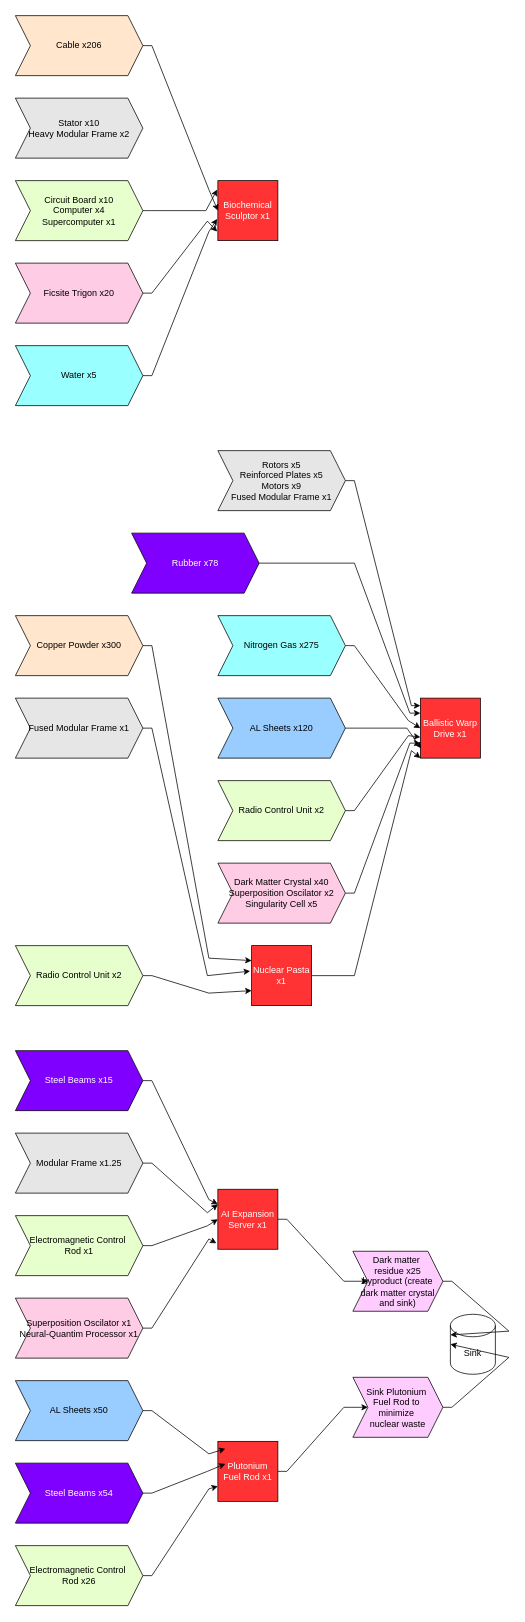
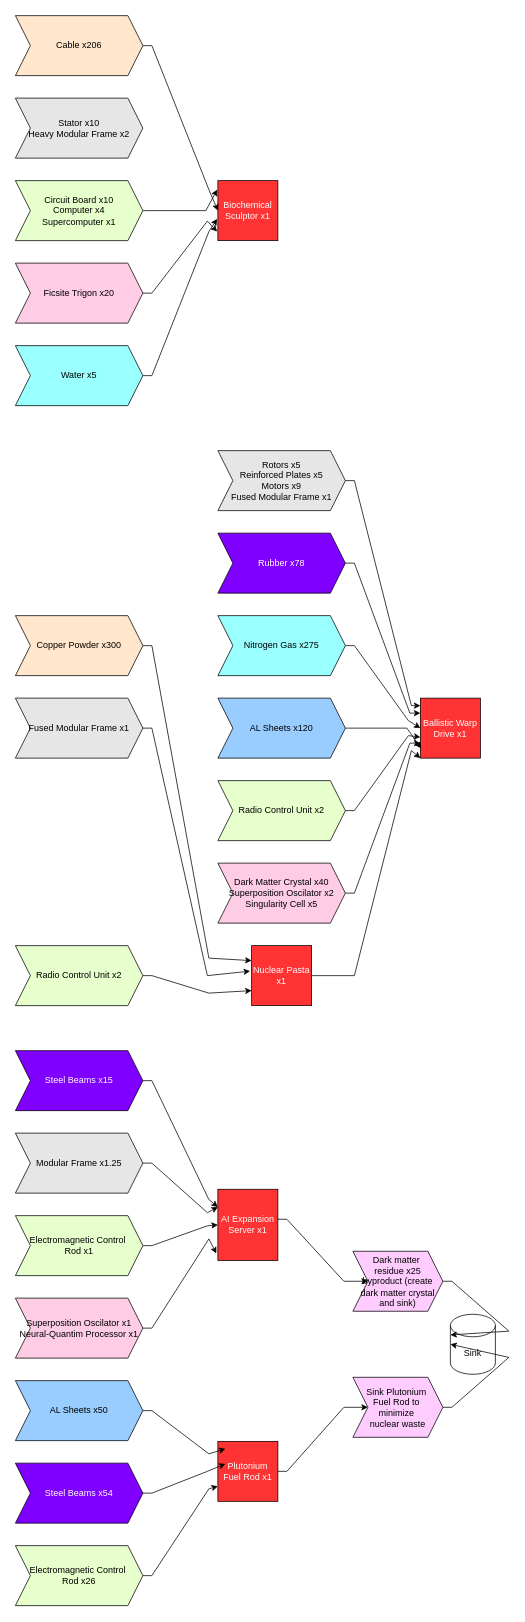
  <mxCell id="0" />
  <mxCell id="1" parent="0" />
  <mxCell id="2" value="Ballistic Warp Drive x1" style="whiteSpace=wrap;html=1;aspect=fixed;fillColor=#FF3333;fontColor=#FFFFFF;" parent="1" vertex="1"><mxGeometry x="560" y="930" width="80" height="80" as="geometry" /></mxCell>
  <mxCell id="3" value="Biochemical Sculptor x1" style="whiteSpace=wrap;html=1;aspect=fixed;fillColor=#FF3333;fontColor=#FFFFFF;" parent="1" vertex="1"><mxGeometry x="290" y="240" width="80" height="80" as="geometry" /></mxCell>
  <mxCell id="4" style="edgeStyle=orthogonalEdgeStyle;rounded=0;orthogonalLoop=1;jettySize=auto;html=1;entryX=0;entryY=1;entryDx=0;entryDy=0;noEdgeStyle=1;orthogonal=1;" edge="1" parent="1" source="5" target="2"><mxGeometry relative="1" as="geometry"><mxPoint x="420" y="830" as="targetPoint" /><Array as="points"><mxPoint x="472" y="1300" /><mxPoint x="548" y="1000" /></Array></mxGeometry></mxCell>
  <mxCell id="5" value="Nuclear Pasta&lt;div&gt;x1&lt;/div&gt;" style="whiteSpace=wrap;html=1;aspect=fixed;fillColor=#FF3333;fontColor=#FFFFFF;" vertex="1" parent="1"><mxGeometry x="335" y="1260" width="80" height="80" as="geometry" /></mxCell>
  <mxCell id="6" value="" style="edgeStyle=orthogonalEdgeStyle;rounded=0;orthogonalLoop=1;jettySize=auto;html=1;noEdgeStyle=1;orthogonal=1;" edge="1" parent="1" source="7" target="43"><mxGeometry relative="1" as="geometry"><Array as="points"><mxPoint x="382" y="1624.843" /><mxPoint x="458" y="1707.512" /></Array></mxGeometry></mxCell>
- <mxCell id="7" value="AI Expansion Server x1" style="whiteSpace=wrap;html=1;aspect=fixed;fillColor=#FF3333;fontColor=#FFFFFF;" vertex="1" parent="1"><mxGeometry x="290" y="1584.843" width="80" height="80" as="geometry" /></mxCell>
+ <mxCell id="7" value="AI Expansion Server x1" style="whiteSpace=wrap;html=1;aspect=fixed;fillColor=#FF3333;fontColor=#FFFFFF;" vertex="1" parent="1"><mxGeometry x="290" y="1584.843" width="80" height="95" as="geometry" /></mxCell>
  <mxCell id="8" value="Rotors x5&lt;div&gt;Reinforced Plates x5&lt;/div&gt;&lt;div&gt;Motors x9&lt;/div&gt;&lt;div&gt;Fused Modular Frame x1&lt;/div&gt;" style="shape=step;perimeter=stepPerimeter;whiteSpace=wrap;html=1;fixedSize=1;fillColor=#E6E6E6;" vertex="1" parent="1"><mxGeometry x="290" y="600" width="170" height="80" as="geometry" /></mxCell>
  <mxCell id="9" style="edgeStyle=orthogonalEdgeStyle;rounded=0;orthogonalLoop=1;jettySize=auto;html=1;entryX=0;entryY=0.25;entryDx=0;entryDy=0;noEdgeStyle=1;orthogonal=1;" edge="1" parent="1" source="10" target="2"><mxGeometry relative="1" as="geometry"><Array as="points"><mxPoint x="472" y="750" /><mxPoint x="546" y="950" /></Array></mxGeometry></mxCell>
- <mxCell id="10" value="&lt;font color=&quot;#ffffff&quot;&gt;Rubber x78&lt;/font&gt;" style="shape=step;perimeter=stepPerimeter;whiteSpace=wrap;html=1;fixedSize=1;fillColor=#7F00FF;" vertex="1" parent="1"><mxGeometry x="175" y="710" width="170" height="80" as="geometry" /></mxCell>
+ <mxCell id="10" value="&lt;font color=&quot;#ffffff&quot;&gt;Rubber x78&lt;/font&gt;" style="shape=step;perimeter=stepPerimeter;whiteSpace=wrap;html=1;fixedSize=1;fillColor=#7F00FF;" vertex="1" parent="1"><mxGeometry x="290" y="710" width="170" height="80" as="geometry" /></mxCell>
  <mxCell id="11" style="edgeStyle=orthogonalEdgeStyle;rounded=0;orthogonalLoop=1;jettySize=auto;html=1;entryX=0;entryY=0.5;entryDx=0;entryDy=0;noEdgeStyle=1;orthogonal=1;" edge="1" parent="1" source="12" target="2"><mxGeometry relative="1" as="geometry"><Array as="points"><mxPoint x="472" y="860" /><mxPoint x="544" y="960" /></Array></mxGeometry></mxCell>
  <mxCell id="12" value="Nitrogen Gas x275" style="shape=step;perimeter=stepPerimeter;whiteSpace=wrap;html=1;fixedSize=1;fillColor=#99FFFF;" vertex="1" parent="1"><mxGeometry x="290" y="820" width="170" height="80" as="geometry" /></mxCell>
  <mxCell id="13" value="AL Sheets x120" style="shape=step;perimeter=stepPerimeter;whiteSpace=wrap;html=1;fixedSize=1;fillColor=#99CCFF;" vertex="1" parent="1"><mxGeometry x="290" y="930" width="170" height="80" as="geometry" /></mxCell>
  <mxCell id="14" style="edgeStyle=orthogonalEdgeStyle;rounded=0;orthogonalLoop=1;jettySize=auto;html=1;entryX=0;entryY=0.125;entryDx=0;entryDy=0;entryPerimeter=0;noEdgeStyle=1;orthogonal=1;" edge="1" parent="1" source="8" target="2"><mxGeometry relative="1" as="geometry"><Array as="points"><mxPoint x="472" y="640" /><mxPoint x="548" y="940" /></Array></mxGeometry></mxCell>
  <mxCell id="15" value="Radio Control Unit x2" style="shape=step;perimeter=stepPerimeter;whiteSpace=wrap;html=1;fixedSize=1;fillColor=#E6FFCC;" vertex="1" parent="1"><mxGeometry x="290" y="1040" width="170" height="80" as="geometry" /></mxCell>
  <mxCell id="16" style="edgeStyle=orthogonalEdgeStyle;rounded=0;orthogonalLoop=1;jettySize=auto;html=1;entryX=0.013;entryY=0.838;entryDx=0;entryDy=0;entryPerimeter=0;noEdgeStyle=1;orthogonal=1;" edge="1" parent="1" source="13" target="2"><mxGeometry relative="1" as="geometry"><Array as="points"><mxPoint x="472" y="970" /><mxPoint x="542" y="970" /></Array></mxGeometry></mxCell>
  <mxCell id="17" style="edgeStyle=orthogonalEdgeStyle;rounded=0;orthogonalLoop=1;jettySize=auto;html=1;entryX=0;entryY=0.65;entryDx=0;entryDy=0;entryPerimeter=0;noEdgeStyle=1;orthogonal=1;" edge="1" parent="1" source="15" target="2"><mxGeometry relative="1" as="geometry"><Array as="points"><mxPoint x="472" y="1080" /><mxPoint x="544" y="980" /></Array></mxGeometry></mxCell>
  <mxCell id="18" style="edgeStyle=orthogonalEdgeStyle;rounded=0;orthogonalLoop=1;jettySize=auto;html=1;entryX=0;entryY=0.5;entryDx=0;entryDy=0;noEdgeStyle=1;orthogonal=1;" edge="1" parent="1" source="19" target="3"><mxGeometry relative="1" as="geometry"><Array as="points"><mxPoint x="202" y="60" /><mxPoint x="278" y="252" /></Array></mxGeometry></mxCell>
  <mxCell id="19" value="Cable x206" style="shape=step;perimeter=stepPerimeter;whiteSpace=wrap;html=1;fixedSize=1;fillColor=#FFE6CC;" vertex="1" parent="1"><mxGeometry width="170" height="80" as="geometry" x="20" y="20" /></mxCell>
  <mxCell id="20" value="Stator x10&lt;div&gt;Heavy Modular Frame x2&lt;/div&gt;" style="shape=step;perimeter=stepPerimeter;whiteSpace=wrap;html=1;fixedSize=1;fillColor=#E6E6E6;" vertex="1" parent="1"><mxGeometry y="130" width="170" height="80" as="geometry" x="20" /></mxCell>
  <mxCell id="21" value="&lt;div&gt;&lt;span style=&quot;background-color: initial;&quot;&gt;Circuit Board x10&lt;/span&gt;&lt;/div&gt;&lt;div&gt;&lt;div&gt;Computer x4&lt;/div&gt;&lt;div&gt;Supercomputer x1&lt;/div&gt;&lt;/div&gt;" style="shape=step;perimeter=stepPerimeter;whiteSpace=wrap;html=1;fixedSize=1;fillColor=#E6FFCC;" vertex="1" parent="1"><mxGeometry y="240" width="170" height="80" as="geometry" x="20" /></mxCell>
  <mxCell id="22" style="edgeStyle=orthogonalEdgeStyle;rounded=0;orthogonalLoop=1;jettySize=auto;html=1;entryX=0;entryY=0.75;entryDx=0;entryDy=0;noEdgeStyle=1;orthogonal=1;" edge="1" parent="1" source="23" target="2"><mxGeometry relative="1" as="geometry"><Array as="points"><mxPoint x="472" y="1190" /><mxPoint x="546" y="990" /></Array></mxGeometry></mxCell>
  <mxCell id="23" value="Dark Matter Crystal x40&lt;div&gt;Superposition Oscilator x2&lt;/div&gt;&lt;div&gt;Singularity Cell x5&lt;/div&gt;" style="shape=step;perimeter=stepPerimeter;whiteSpace=wrap;html=1;fixedSize=1;fillColor=#FFCCE6;" vertex="1" parent="1"><mxGeometry x="290" y="1150" width="170" height="80" as="geometry" /></mxCell>
  <mxCell id="24" value="Ficsite Trigon x20" style="shape=step;perimeter=stepPerimeter;whiteSpace=wrap;html=1;fixedSize=1;fillColor=#FFCCE6;" vertex="1" parent="1"><mxGeometry y="350" width="170" height="80" as="geometry" x="20" /></mxCell>
  <mxCell id="25" style="edgeStyle=orthogonalEdgeStyle;rounded=0;orthogonalLoop=1;jettySize=auto;html=1;entryX=-0.012;entryY=0.85;entryDx=0;entryDy=0;entryPerimeter=0;noEdgeStyle=1;orthogonal=1;" edge="1" parent="1" source="24" target="3"><mxGeometry relative="1" as="geometry"><Array as="points"><mxPoint x="202" y="390" /><mxPoint x="276" y="294" /></Array></mxGeometry></mxCell>
  <mxCell id="26" value="Water x5" style="shape=step;perimeter=stepPerimeter;whiteSpace=wrap;html=1;fixedSize=1;fillColor=#99FFFF;" vertex="1" parent="1"><mxGeometry y="460" width="170" height="80" as="geometry" x="20" /></mxCell>
  <mxCell id="27" style="edgeStyle=orthogonalEdgeStyle;rounded=0;orthogonalLoop=1;jettySize=auto;html=1;entryX=-0.012;entryY=0.638;entryDx=0;entryDy=0;entryPerimeter=0;noEdgeStyle=1;orthogonal=1;" edge="1" parent="1" source="26" target="3"><mxGeometry relative="1" as="geometry"><Array as="points"><mxPoint x="202" y="500" /><mxPoint x="278" y="308" /></Array></mxGeometry></mxCell>
  <mxCell id="28" style="edgeStyle=orthogonalEdgeStyle;rounded=0;orthogonalLoop=1;jettySize=auto;html=1;entryX=-0.012;entryY=0.15;entryDx=0;entryDy=0;entryPerimeter=0;noEdgeStyle=1;orthogonal=1;" edge="1" parent="1" source="21" target="3"><mxGeometry relative="1" as="geometry"><Array as="points"><mxPoint x="202" y="280" /><mxPoint x="274" y="280" /></Array></mxGeometry></mxCell>
  <mxCell id="29" style="edgeStyle=orthogonalEdgeStyle;rounded=0;orthogonalLoop=1;jettySize=auto;html=1;noEdgeStyle=1;orthogonal=1;entryX=0;entryY=0.25;entryDx=0;entryDy=0;" edge="1" parent="1" source="30" target="5"><mxGeometry relative="1" as="geometry"><mxPoint x="260" y="1720" as="targetPoint" /><Array as="points"><mxPoint x="202" y="860" /><mxPoint x="278" y="1276.667" /></Array></mxGeometry></mxCell>
  <mxCell id="30" value="Copper Powder x300" style="shape=step;perimeter=stepPerimeter;whiteSpace=wrap;html=1;fixedSize=1;fillColor=#FFE6CC;" vertex="1" parent="1"><mxGeometry y="820" width="170" height="80" as="geometry" x="20" /></mxCell>
  <mxCell id="31" style="edgeStyle=orthogonalEdgeStyle;rounded=0;orthogonalLoop=1;jettySize=auto;html=1;noEdgeStyle=1;orthogonal=1;entryX=-0.025;entryY=0.425;entryDx=0;entryDy=0;entryPerimeter=0;" edge="1" parent="1" source="32" target="5"><mxGeometry relative="1" as="geometry"><mxPoint x="240" y="1670" as="targetPoint" /><Array as="points"><mxPoint x="202" y="970" /><mxPoint x="276" y="1300" /></Array></mxGeometry></mxCell>
  <mxCell id="32" value="Fused Modular Frame x1" style="shape=step;perimeter=stepPerimeter;whiteSpace=wrap;html=1;fixedSize=1;fillColor=#E6E6E6;" vertex="1" parent="1"><mxGeometry y="930" width="170" height="80" as="geometry" x="20" /></mxCell>
  <mxCell id="33" style="edgeStyle=orthogonalEdgeStyle;rounded=0;orthogonalLoop=1;jettySize=auto;html=1;noEdgeStyle=1;orthogonal=1;entryX=0;entryY=0.75;entryDx=0;entryDy=0;" edge="1" parent="1" source="34" target="5"><mxGeometry relative="1" as="geometry"><mxPoint x="270" y="1740" as="targetPoint" /><Array as="points"><mxPoint x="202" y="1300" /><mxPoint x="278" y="1323.333" /></Array></mxGeometry></mxCell>
  <mxCell id="34" value="&lt;div&gt;Radio Control Unit x2&lt;/div&gt;" style="shape=step;perimeter=stepPerimeter;whiteSpace=wrap;html=1;fixedSize=1;fillColor=#E6FFCC;" vertex="1" parent="1"><mxGeometry y="1260" width="170" height="80" as="geometry" x="20" /></mxCell>
  <mxCell id="35" value="&lt;font color=&quot;#ffffff&quot;&gt;Steel Beams x15&lt;/font&gt;" style="shape=step;perimeter=stepPerimeter;whiteSpace=wrap;html=1;fixedSize=1;fillColor=#7F00FF;" vertex="1" parent="1"><mxGeometry y="1400" width="170" height="80" as="geometry" x="20" /></mxCell>
  <mxCell id="36" value="&lt;div&gt;Modular Frame x1.25&lt;/div&gt;" style="shape=step;perimeter=stepPerimeter;whiteSpace=wrap;html=1;fixedSize=1;fillColor=#E6E6E6;" vertex="1" parent="1"><mxGeometry y="1510" width="170" height="80" as="geometry" x="20" /></mxCell>
  <mxCell id="37" value="&lt;div&gt;Electromagnetic Control&amp;nbsp;&lt;/div&gt;&lt;div&gt;Rod x1&lt;/div&gt;" style="shape=step;perimeter=stepPerimeter;whiteSpace=wrap;html=1;fixedSize=1;fillColor=#E6FFCC;" vertex="1" parent="1"><mxGeometry y="1620" width="170" height="80" as="geometry" x="20" /></mxCell>
  <mxCell id="38" style="edgeStyle=orthogonalEdgeStyle;rounded=0;orthogonalLoop=1;jettySize=auto;html=1;noEdgeStyle=1;orthogonal=1;entryX=-0.025;entryY=0.9;entryDx=0;entryDy=0;entryPerimeter=0;" edge="1" parent="1" source="39" target="7"><mxGeometry relative="1" as="geometry"><mxPoint x="290" y="1460" as="targetPoint" /><Array as="points"><mxPoint x="202" y="1770" /><mxPoint x="278" y="1651.093" /></Array></mxGeometry></mxCell>
  <mxCell id="39" value="Superposition Oscilator x1&lt;div&gt;Neural-Quantim Processor x1&lt;/div&gt;" style="shape=step;perimeter=stepPerimeter;whiteSpace=wrap;html=1;fixedSize=1;fillColor=#FFCCE6;" vertex="1" parent="1"><mxGeometry y="1730" width="170" height="80" as="geometry" x="20" /></mxCell>
  <mxCell id="40" style="edgeStyle=orthogonalEdgeStyle;rounded=0;orthogonalLoop=1;jettySize=auto;html=1;noEdgeStyle=1;orthogonal=1;entryX=0;entryY=0.25;entryDx=0;entryDy=0;" edge="1" parent="1" source="35" target="7"><mxGeometry relative="1" as="geometry"><mxPoint x="390" y="1610" as="targetPoint" /><Array as="points"><mxPoint x="202" y="1440" /><mxPoint x="278" y="1598.593" /></Array></mxGeometry></mxCell>
  <mxCell id="41" style="edgeStyle=orthogonalEdgeStyle;rounded=0;orthogonalLoop=1;jettySize=auto;html=1;entryX=0;entryY=0.25;entryDx=0;entryDy=0;noEdgeStyle=1;orthogonal=1;" edge="1" parent="1" source="36" target="7"><mxGeometry relative="1" as="geometry"><Array as="points"><mxPoint x="202" y="1550" /><mxPoint x="276" y="1616.093" /></Array></mxGeometry></mxCell>
  <mxCell id="42" style="edgeStyle=orthogonalEdgeStyle;rounded=0;orthogonalLoop=1;jettySize=auto;html=1;entryX=0;entryY=0.5;entryDx=0;entryDy=0;noEdgeStyle=1;orthogonal=1;" edge="1" parent="1" source="37" target="7"><mxGeometry relative="1" as="geometry"><Array as="points"><mxPoint x="202" y="1660" /><mxPoint x="276" y="1633.593" /></Array></mxGeometry></mxCell>
  <mxCell id="43" value="Dark matter&amp;nbsp;&lt;div&gt;residue x25 byproduct (create dark matter crystal and sink)&lt;/div&gt;" style="shape=step;perimeter=stepPerimeter;whiteSpace=wrap;html=1;fixedSize=1;fillColor=#FFCCFF;fontColor=#000000;" vertex="1" parent="1"><mxGeometry x="470" y="1667.512" width="120" height="80" as="geometry" /></mxCell>
  <mxCell id="44" style="edgeStyle=orthogonalEdgeStyle;rounded=0;orthogonalLoop=1;jettySize=auto;html=1;entryX=0;entryY=0.5;entryDx=0;entryDy=0;noEdgeStyle=1;orthogonal=1;" edge="1" parent="1" source="45" target="54"><mxGeometry relative="1" as="geometry"><Array as="points"><mxPoint x="382" y="1960.964" /><mxPoint x="458" y="1875.572" /></Array></mxGeometry></mxCell>
  <mxCell id="45" value="Plutonium Fuel Rod x1" style="whiteSpace=wrap;html=1;aspect=fixed;fillColor=#FF3333;fontColor=#FFFFFF;" vertex="1" parent="1"><mxGeometry x="290" y="1920.964" width="80" height="80" as="geometry" /></mxCell>
  <mxCell id="46" value="Sink" style="shape=cylinder3;whiteSpace=wrap;html=1;boundedLbl=1;backgroundOutline=1;size=15;" vertex="1" parent="1"><mxGeometry x="600" y="1751.542" width="60" height="80" as="geometry" /></mxCell>
  <mxCell id="47" style="edgeStyle=orthogonalEdgeStyle;rounded=0;orthogonalLoop=1;jettySize=auto;html=1;entryX=0;entryY=0;entryDx=0;entryDy=27.5;entryPerimeter=0;noEdgeStyle=1;orthogonal=1;" edge="1" parent="1" source="43" target="46"><mxGeometry relative="1" as="geometry"><Array as="points"><mxPoint x="602" y="1707.512" /><mxPoint x="678" y="1774.042" /></Array></mxGeometry></mxCell>
  <mxCell id="48" value="AL Sheets x50" style="shape=step;perimeter=stepPerimeter;whiteSpace=wrap;html=1;fixedSize=1;fillColor=#99CCFF;" vertex="1" parent="1"><mxGeometry y="1840" width="170" height="80" as="geometry" x="20" /></mxCell>
  <mxCell id="49" style="edgeStyle=orthogonalEdgeStyle;rounded=0;orthogonalLoop=1;jettySize=auto;html=1;entryX=0.125;entryY=0.125;entryDx=0;entryDy=0;entryPerimeter=0;noEdgeStyle=1;orthogonal=1;" edge="1" parent="1" source="48" target="45"><mxGeometry relative="1" as="geometry"><Array as="points"><mxPoint x="202" y="1880" /><mxPoint x="278" y="1937.63" /></Array></mxGeometry></mxCell>
  <mxCell id="50" value="&lt;font color=&quot;#ffffff&quot;&gt;Steel Beams x54&lt;/font&gt;" style="shape=step;perimeter=stepPerimeter;whiteSpace=wrap;html=1;fixedSize=1;fillColor=#7F00FF;" vertex="1" parent="1"><mxGeometry y="1950" width="170" height="80" as="geometry" x="20" /></mxCell>
  <mxCell id="51" style="edgeStyle=orthogonalEdgeStyle;rounded=0;orthogonalLoop=1;jettySize=auto;html=1;entryX=0.125;entryY=0.375;entryDx=0;entryDy=0;entryPerimeter=0;noEdgeStyle=1;orthogonal=1;" edge="1" parent="1" source="50" target="45"><mxGeometry relative="1" as="geometry"><Array as="points"><mxPoint x="202" y="1990" /><mxPoint x="276" y="1960.964" /></Array></mxGeometry></mxCell>
  <mxCell id="52" style="edgeStyle=orthogonalEdgeStyle;rounded=0;orthogonalLoop=1;jettySize=auto;html=1;entryX=0;entryY=0.75;entryDx=0;entryDy=0;noEdgeStyle=1;orthogonal=1;" edge="1" parent="1" source="53" target="45"><mxGeometry relative="1" as="geometry"><Array as="points"><mxPoint x="202" y="2100" /><mxPoint x="278" y="1984.297" /></Array></mxGeometry></mxCell>
  <mxCell id="53" value="&lt;div&gt;Electromagnetic Control&amp;nbsp;&lt;/div&gt;&lt;div&gt;Rod x26&lt;/div&gt;" style="shape=step;perimeter=stepPerimeter;whiteSpace=wrap;html=1;fixedSize=1;fillColor=#E6FFCC;" vertex="1" parent="1"><mxGeometry y="2060" width="170" height="80" as="geometry" x="20" /></mxCell>
  <mxCell id="54" value="Sink Plutonium&amp;nbsp;&lt;div&gt;Fuel Rod to&amp;nbsp;&lt;/div&gt;&lt;div&gt;minimize&amp;nbsp;&lt;/div&gt;&lt;div&gt;nuclear waste&lt;/div&gt;" style="shape=step;perimeter=stepPerimeter;whiteSpace=wrap;html=1;fixedSize=1;fillColor=#FFCCFF;fontColor=#000000;" vertex="1" parent="1"><mxGeometry x="470" y="1835.572" width="120" height="80" as="geometry" /></mxCell>
  <mxCell id="55" style="edgeStyle=orthogonalEdgeStyle;rounded=0;orthogonalLoop=1;jettySize=auto;html=1;entryX=0;entryY=0.5;entryDx=0;entryDy=0;entryPerimeter=0;noEdgeStyle=1;orthogonal=1;" edge="1" parent="1" source="54" target="46"><mxGeometry relative="1" as="geometry"><Array as="points"><mxPoint x="602" y="1875.572" /><mxPoint x="678" y="1809.042" /></Array></mxGeometry></mxCell>
